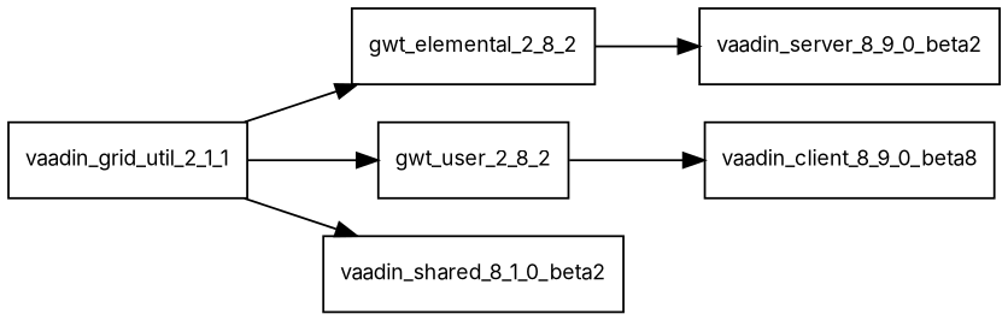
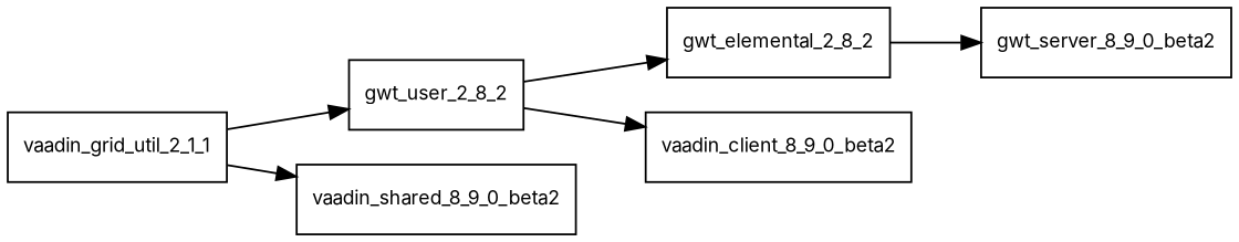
  digraph {
    fontname=Inter
    rankdir=LR
    node [fontname=Inter fontsize=10.0 shape=box]
    edge [fontname=Inter]
    vaadin_grid_util_2_1_1
    gwt_elemental_2_8_2
    gwt_user_2_8_2
-   vaadin_shared_8_9_0_beta2 [label=vaadin_shared_8_1_0_beta2]
-   vaadin_server_8_9_0_beta2
-   vaadin_client_8_9_0_beta2 [label=vaadin_client_8_9_0_beta8]
-   vaadin_grid_util_2_1_1 -> gwt_elemental_2_8_2
+   vaadin_shared_8_9_0_beta2
+   vaadin_server_8_9_0_beta2 [label=gwt_server_8_9_0_beta2]
+   vaadin_client_8_9_0_beta2
+   gwt_user_2_8_2 -> gwt_elemental_2_8_2
    vaadin_grid_util_2_1_1 -> gwt_user_2_8_2
    vaadin_grid_util_2_1_1 -> vaadin_shared_8_9_0_beta2
    gwt_elemental_2_8_2 -> vaadin_server_8_9_0_beta2
    gwt_user_2_8_2 -> vaadin_client_8_9_0_beta2
  }
